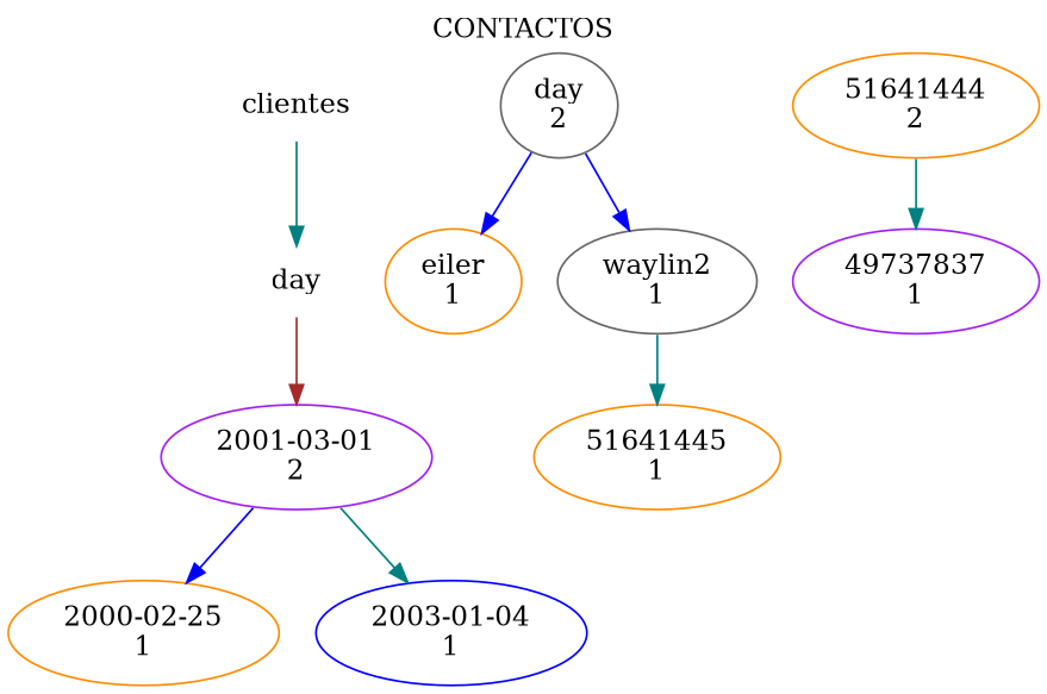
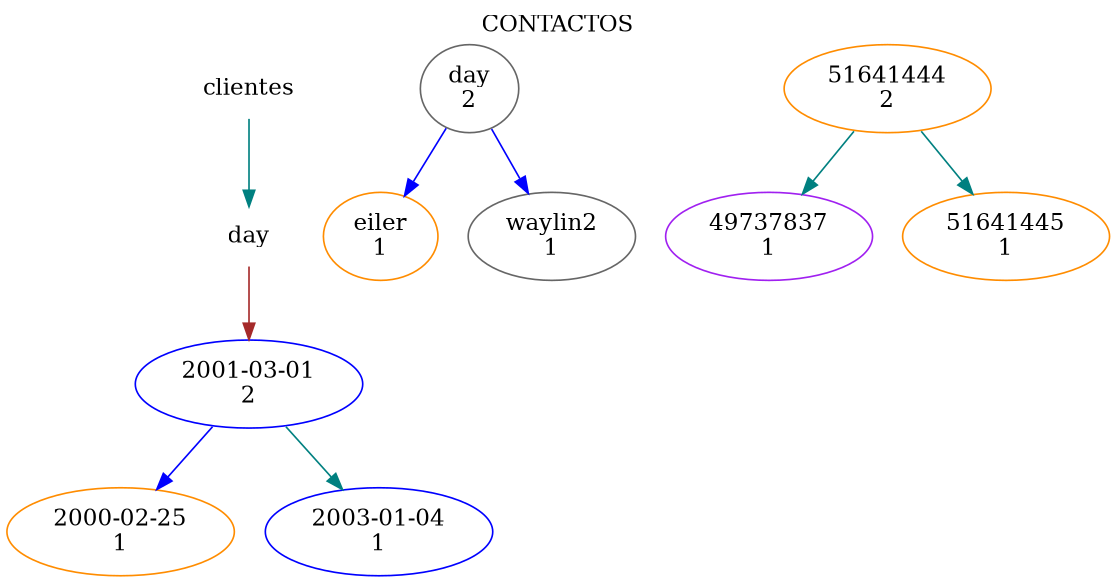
  digraph {
    label=CONTACTOS
    labelloc=top
    node [color=darkorange]
    edge [color=teal]
    n1 [color=blue label=clientes shape=plaintext]
    n2 [label=day shape=plaintext]
-   n3 [color=purple label="2001-03-01\n2"]
+   n3 [color=blue label="2001-03-01\n2"]
    n4 [color=gray40 label="day\n2"]
    n5 [label="eiler\n1"]
    n6 [color=gray40 label="waylin2\n1"]
    n7 [label="51641444\n2"]
    n8 [color=purple label="49737837\n1"]
    n9 [label="51641445\n1"]
    n10 [label="2000-02-25\n1"]
    n11 [color=blue label="2003-01-04\n1"]
    n1 -> n2
    n2 -> n3 [color=brown]
    n3 -> n10 [color=blue]
    n3 -> n11
    n4 -> n5 [color=blue]
    n4 -> n6 [color=blue]
    n7 -> n8
-   n6 -> n9
+   n7 -> n9
  }
